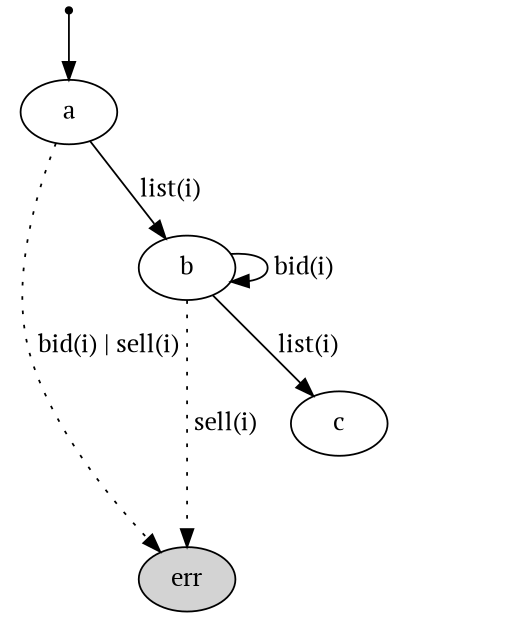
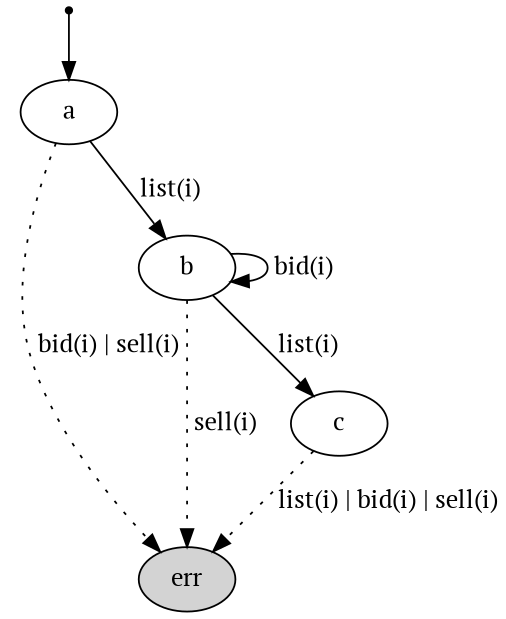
  digraph {
    fontname="PT Serif"
    node [fontname="PT Serif"]
    edge [fontname="PT Serif"]
    init [shape=point]
    a
    n3 [label=err style=filled]
    b
    c
    init -> a
    a -> n3 [label=" bid(i) | sell(i)" style=dotted]
    a -> b [label=" list(i)"]
    b -> n3 [label=" sell(i)" style=dotted]
    b -> b [label=" bid(i)"]
    b -> c [label=" list(i)"]
+   c -> n3 [label=" list(i) | bid(i) | sell(i)" style=dotted]
  }
